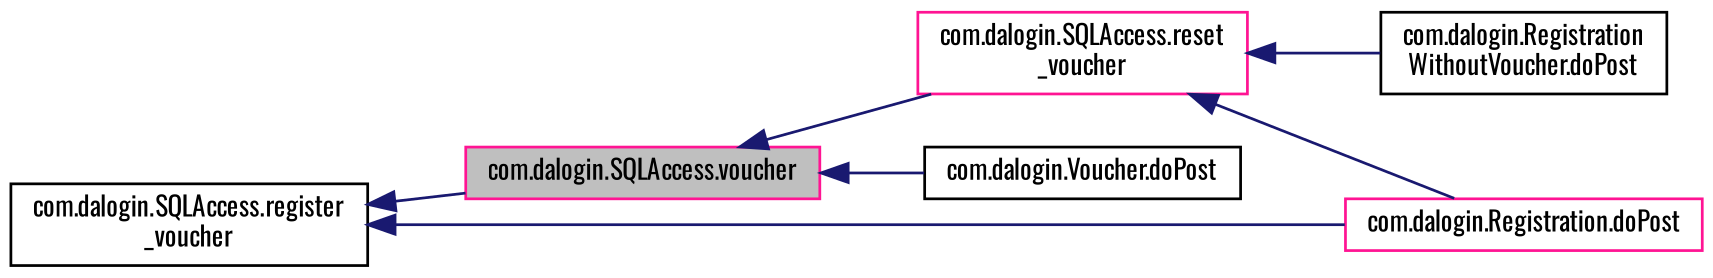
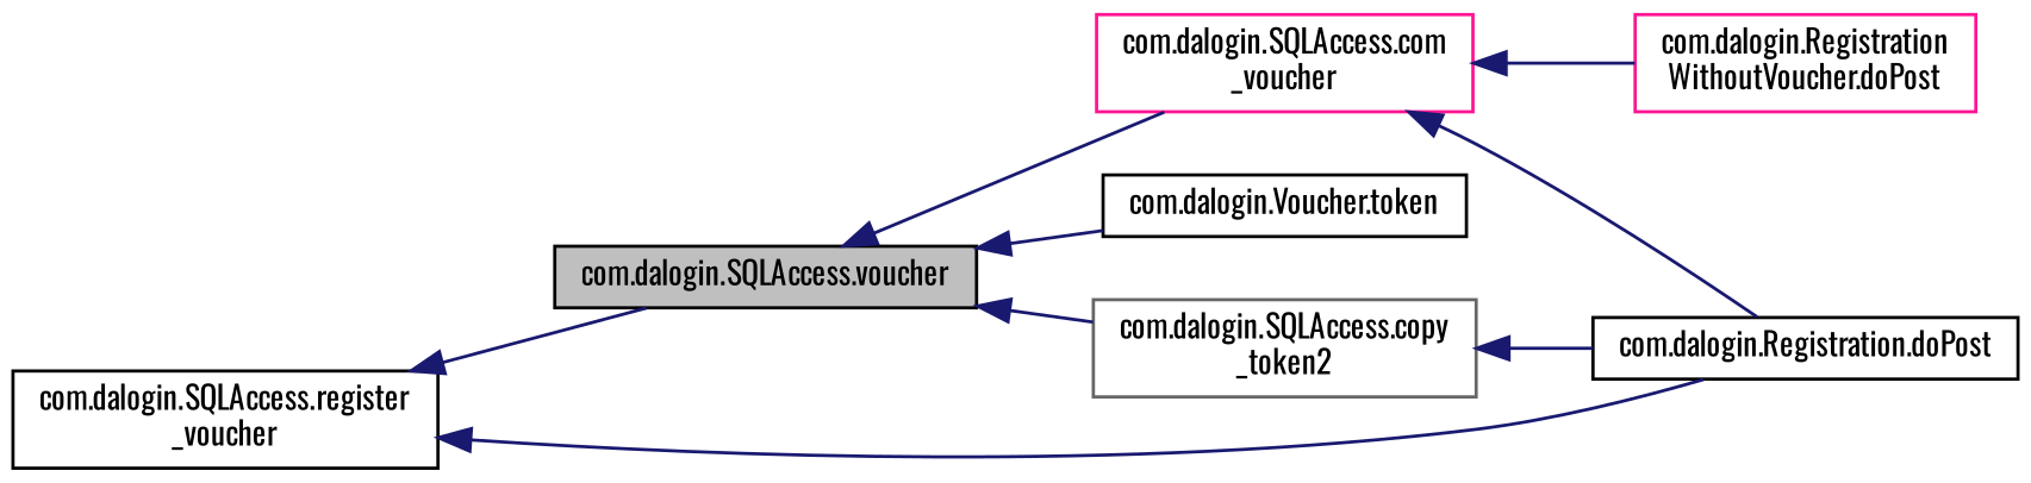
  digraph {
    fontname=Oswald
    rankdir=LR
    node [color=deeppink fillcolor=white fontname=Oswald fontsize=10 shape=record style=filled]
    edge [color=midnightblue dir=back fontname=Oswald fontsize=10 labelfontname=Helvetica labelfontsize=10 style=solid]
-   n1 [fillcolor=grey75 fontcolor=black height=0.2 label="com.dalogin.SQLAccess.voucher" width=0.4]
-   n3 [height=0.2 label="com.dalogin.SQLAccess.reset\l_voucher" width=0.4]
-   n4 [color=black height=0.2 label="com.dalogin.Voucher.doPost" width=0.4]
-   n5 [height=0.2 label="com.dalogin.Registration.doPost" width=0.4]
-   n6 [color=black height=0.2 label="com.dalogin.Registration\lWithoutVoucher.doPost" width=0.4]
+   n1 [color=black fillcolor=grey75 fontcolor=black height=0.2 label="com.dalogin.SQLAccess.voucher" width=0.4]
+   n2 [color=gray40 height=0.2 label="com.dalogin.SQLAccess.copy\l_token2" width=0.4]
+   n3 [height=0.2 label="com.dalogin.SQLAccess.com\l_voucher" width=0.4]
+   n4 [color=black height=0.2 label="com.dalogin.Voucher.token" width=0.4]
+   n5 [color=black height=0.2 label="com.dalogin.Registration.doPost" width=0.4]
+   n6 [height=0.2 label="com.dalogin.Registration\lWithoutVoucher.doPost" width=0.4]
    n7 [color=black height=0.2 label="com.dalogin.SQLAccess.register\l_voucher" width=0.4]
+   n1 -> n2
    n1 -> n3
    n1 -> n4
+   n2 -> n5
    n3 -> n5
    n3 -> n6
    n7 -> n1
    n7 -> n5
  }
